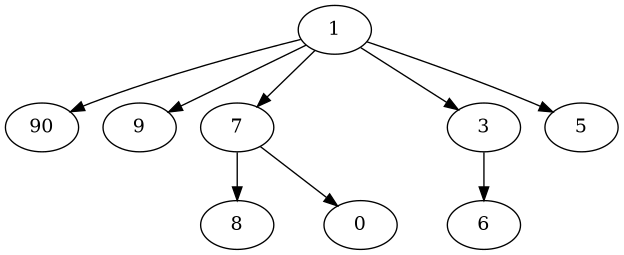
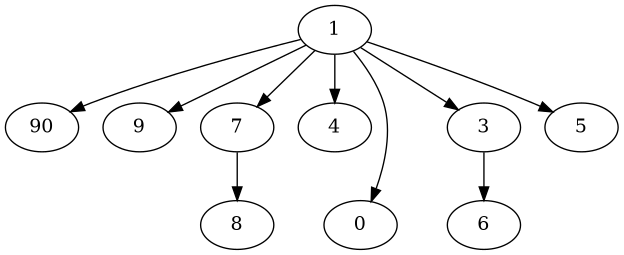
  digraph {
    node [Processor=16 Start=99 Weight=48]
    edge [Weight=3]
    n1 [Processor=8 Start=103 label=90]
    9 [Processor=9]
    8 [Processor=10]
    7 [Processor=11 Start=98 Weight=58]
+   4 [Processor=12 Start=100 Weight=67]
    3 [Processor=13 Start=105 Weight=19]
    6 [Processor=14 Start=102 Weight=29]
    n8 [Processor=15 Start=104 Weight=19 label=0]
    1 [Start=0 Weight=96]
    5 [Start=96 Weight=67]
    7 -> 8
    3 -> 6 [Weight=6]
    1 -> n1 [Weight=7]
    1 -> 9
    1 -> 7 [Weight=2]
+   1 -> 4 [Weight=4]
    1 -> 3 [Weight=9]
-   7 -> n8 [Weight=8]
+   1 -> n8 [Weight=8]
    1 -> 5 [Weight=8]
  }
